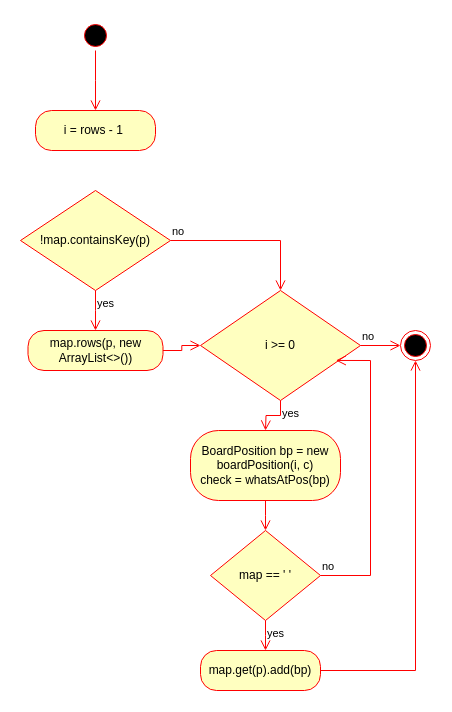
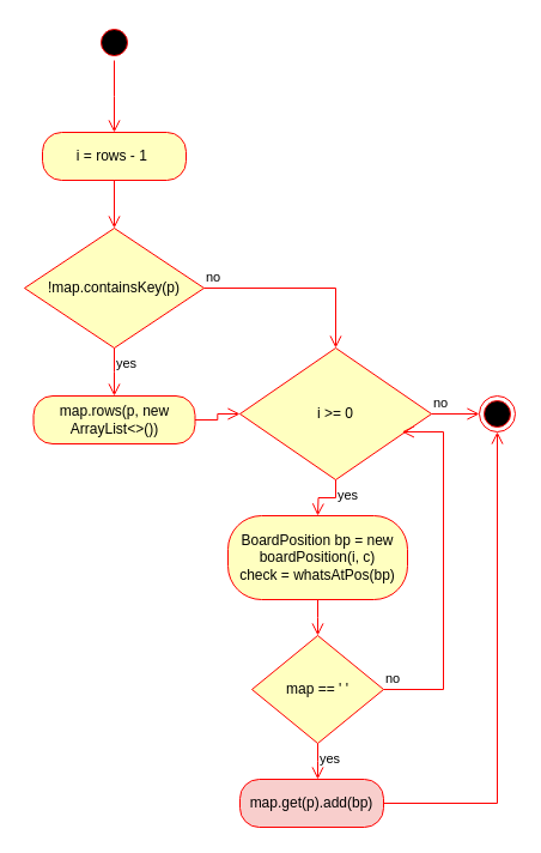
  <mxCell id="0" />
  <mxCell id="1" parent="0" />
  <mxCell id="2" value="" style="ellipse;html=1;shape=startState;fillColor=#000000;strokeColor=#ff0000;" vertex="1" parent="1"><mxGeometry x="80" y="20" width="30" height="30" as="geometry" /></mxCell>
  <mxCell id="3" value="" style="edgeStyle=orthogonalEdgeStyle;html=1;verticalAlign=bottom;endArrow=open;endSize=8;strokeColor=#ff0000;rounded=0;" edge="1" source="2" parent="1"><mxGeometry relative="1" as="geometry"><mxPoint x="95" y="110" as="targetPoint" /></mxGeometry></mxCell>
  <mxCell id="4" value="!map.containsKey(p)" style="rhombus;whiteSpace=wrap;html=1;fillColor=#ffffc0;strokeColor=#ff0000;" vertex="1" parent="1"><mxGeometry x="20" y="190" width="150" height="100" as="geometry" /></mxCell>
  <mxCell id="5" value="no" style="edgeStyle=orthogonalEdgeStyle;html=1;align=left;verticalAlign=bottom;endArrow=open;endSize=8;strokeColor=#ff0000;rounded=0;entryX=0.5;entryY=0;entryDx=0;entryDy=0;" edge="1" source="4" parent="1" target="9"><mxGeometry x="-1" relative="1" as="geometry"><mxPoint x="210" y="240" as="targetPoint" /></mxGeometry></mxCell>
  <mxCell id="6" value="yes" style="edgeStyle=orthogonalEdgeStyle;html=1;align=left;verticalAlign=top;endArrow=open;endSize=8;strokeColor=#ff0000;rounded=0;" edge="1" source="4" parent="1"><mxGeometry x="-1" relative="1" as="geometry"><mxPoint x="95" y="330" as="targetPoint" /></mxGeometry></mxCell>
  <mxCell id="7" value="map.rows(p, new ArrayList&amp;lt;&amp;gt;())" style="rounded=1;whiteSpace=wrap;html=1;arcSize=40;fontColor=#000000;fillColor=#ffffc0;strokeColor=#ff0000;" vertex="1" parent="1"><mxGeometry x="27.5" y="330" width="135" height="40" as="geometry" /></mxCell>
  <mxCell id="8" value="" style="edgeStyle=orthogonalEdgeStyle;html=1;verticalAlign=bottom;endArrow=open;endSize=8;strokeColor=#ff0000;rounded=0;" edge="1" source="7" parent="1" target="9"><mxGeometry relative="1" as="geometry"><mxPoint x="95" y="410" as="targetPoint" /></mxGeometry></mxCell>
  <mxCell id="9" value="i &amp;gt;= 0" style="rhombus;whiteSpace=wrap;html=1;fillColor=#ffffc0;strokeColor=#ff0000;" vertex="1" parent="1"><mxGeometry x="200" y="290" width="160" height="110" as="geometry" /></mxCell>
  <mxCell id="10" value="no" style="edgeStyle=orthogonalEdgeStyle;html=1;align=left;verticalAlign=bottom;endArrow=open;endSize=8;strokeColor=#ff0000;rounded=0;entryX=0;entryY=0.5;entryDx=0;entryDy=0;" edge="1" source="9" parent="1" target="16"><mxGeometry x="-1" relative="1" as="geometry"><mxPoint x="370" y="345" as="targetPoint" /></mxGeometry></mxCell>
  <mxCell id="11" value="yes" style="edgeStyle=orthogonalEdgeStyle;html=1;align=left;verticalAlign=top;endArrow=open;endSize=8;strokeColor=#ff0000;rounded=0;" edge="1" source="9" parent="1"><mxGeometry x="-1" relative="1" as="geometry"><mxPoint x="265" y="430" as="targetPoint" /></mxGeometry></mxCell>
  <mxCell id="12" value="i = rows - 1&amp;nbsp;" style="rounded=1;whiteSpace=wrap;html=1;arcSize=40;fontColor=#000000;fillColor=#ffffc0;strokeColor=#ff0000;" vertex="1" parent="1"><mxGeometry x="35" y="110" width="120" height="40" as="geometry" /></mxCell>
+ <mxCell id="13" value="" style="edgeStyle=orthogonalEdgeStyle;html=1;verticalAlign=bottom;endArrow=open;endSize=8;strokeColor=#ff0000;rounded=0;entryX=0.5;entryY=0;entryDx=0;entryDy=0;" edge="1" source="12" parent="1" target="4"><mxGeometry relative="1" as="geometry"><mxPoint x="95" y="210" as="targetPoint" /></mxGeometry></mxCell>
  <mxCell id="14" value="BoardPosition bp = new boardPosition(i, c)&lt;br&gt;check = whatsAtPos(bp)" style="rounded=1;whiteSpace=wrap;html=1;arcSize=40;fontColor=#000000;fillColor=#ffffc0;strokeColor=#ff0000;" vertex="1" parent="1"><mxGeometry x="190" y="430" width="150" height="70" as="geometry" /></mxCell>
  <mxCell id="15" value="" style="edgeStyle=orthogonalEdgeStyle;html=1;verticalAlign=bottom;endArrow=open;endSize=8;strokeColor=#ff0000;rounded=0;" edge="1" source="14" parent="1"><mxGeometry relative="1" as="geometry"><mxPoint x="265" y="530" as="targetPoint" /></mxGeometry></mxCell>
  <mxCell id="16" value="" style="ellipse;html=1;shape=endState;fillColor=#000000;strokeColor=#ff0000;" vertex="1" parent="1"><mxGeometry x="400" y="330" width="30" height="30" as="geometry" /></mxCell>
  <mxCell id="17" value="map == ' '" style="rhombus;whiteSpace=wrap;html=1;fillColor=#ffffc0;strokeColor=#ff0000;" vertex="1" parent="1"><mxGeometry x="210" y="530" width="110" height="90" as="geometry" /></mxCell>
  <mxCell id="18" value="no" style="edgeStyle=orthogonalEdgeStyle;html=1;align=left;verticalAlign=bottom;endArrow=open;endSize=8;strokeColor=#ff0000;rounded=0;entryX=0.846;entryY=0.636;entryDx=0;entryDy=0;entryPerimeter=0;" edge="1" source="17" parent="1" target="9"><mxGeometry x="-1" relative="1" as="geometry"><mxPoint x="380" y="575" as="targetPoint" /><Array as="points"><mxPoint x="370" y="575" /><mxPoint x="370" y="360" /></Array></mxGeometry></mxCell>
  <mxCell id="19" value="yes" style="edgeStyle=orthogonalEdgeStyle;html=1;align=left;verticalAlign=top;endArrow=open;endSize=8;strokeColor=#ff0000;rounded=0;" edge="1" source="17" parent="1"><mxGeometry x="-1" relative="1" as="geometry"><mxPoint x="265" y="650" as="targetPoint" /></mxGeometry></mxCell>
- <mxCell id="20" value="map.get(p).add(bp)" style="rounded=1;whiteSpace=wrap;html=1;arcSize=40;fontColor=#000000;fillColor=#ffffc0;strokeColor=#ff0000;" vertex="1" parent="1"><mxGeometry x="200" y="650" width="120" height="40" as="geometry" /></mxCell>
+ <mxCell id="20" value="map.get(p).add(bp)" style="rounded=1;whiteSpace=wrap;html=1;arcSize=40;fontColor=#000000;fillColor=#f8cecc;strokeColor=#ff0000;" vertex="1" parent="1"><mxGeometry x="200" y="650" width="120" height="40" as="geometry" /></mxCell>
  <mxCell id="21" value="" style="edgeStyle=orthogonalEdgeStyle;html=1;verticalAlign=bottom;endArrow=open;endSize=8;strokeColor=#ff0000;rounded=0;entryX=0.5;entryY=1;entryDx=0;entryDy=0;" edge="1" source="20" parent="1" target="16"><mxGeometry relative="1" as="geometry"><mxPoint x="260" y="750" as="targetPoint" /></mxGeometry></mxCell>
